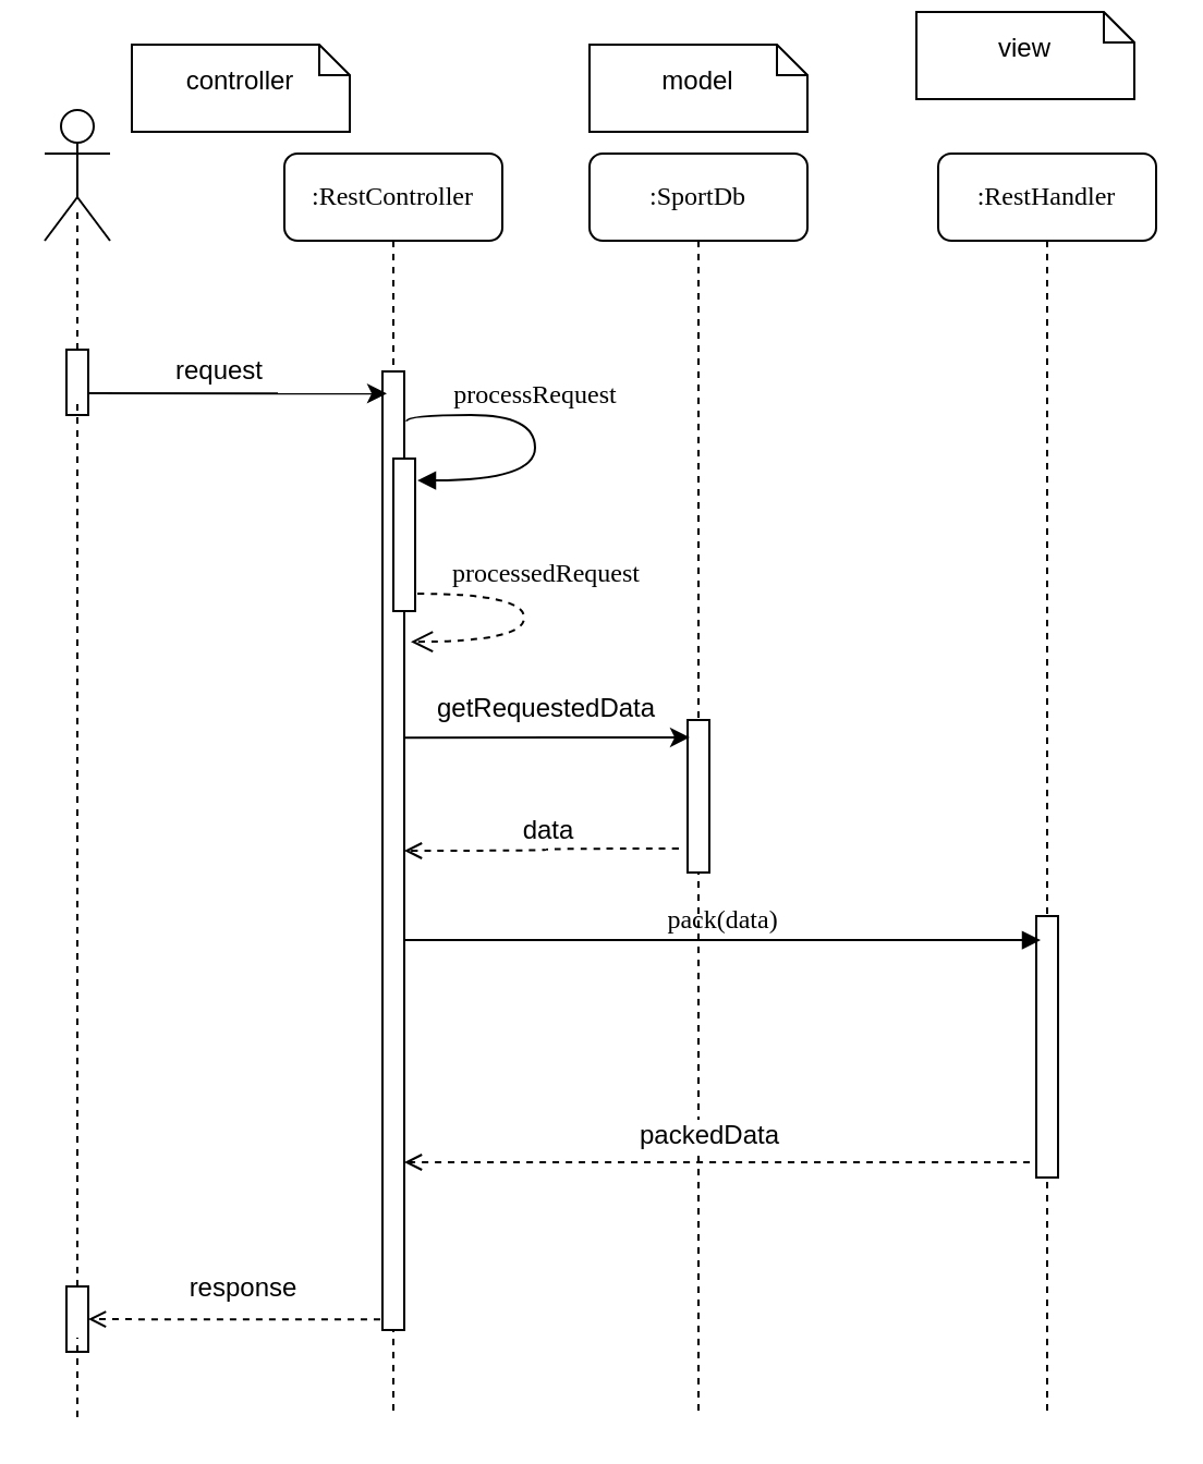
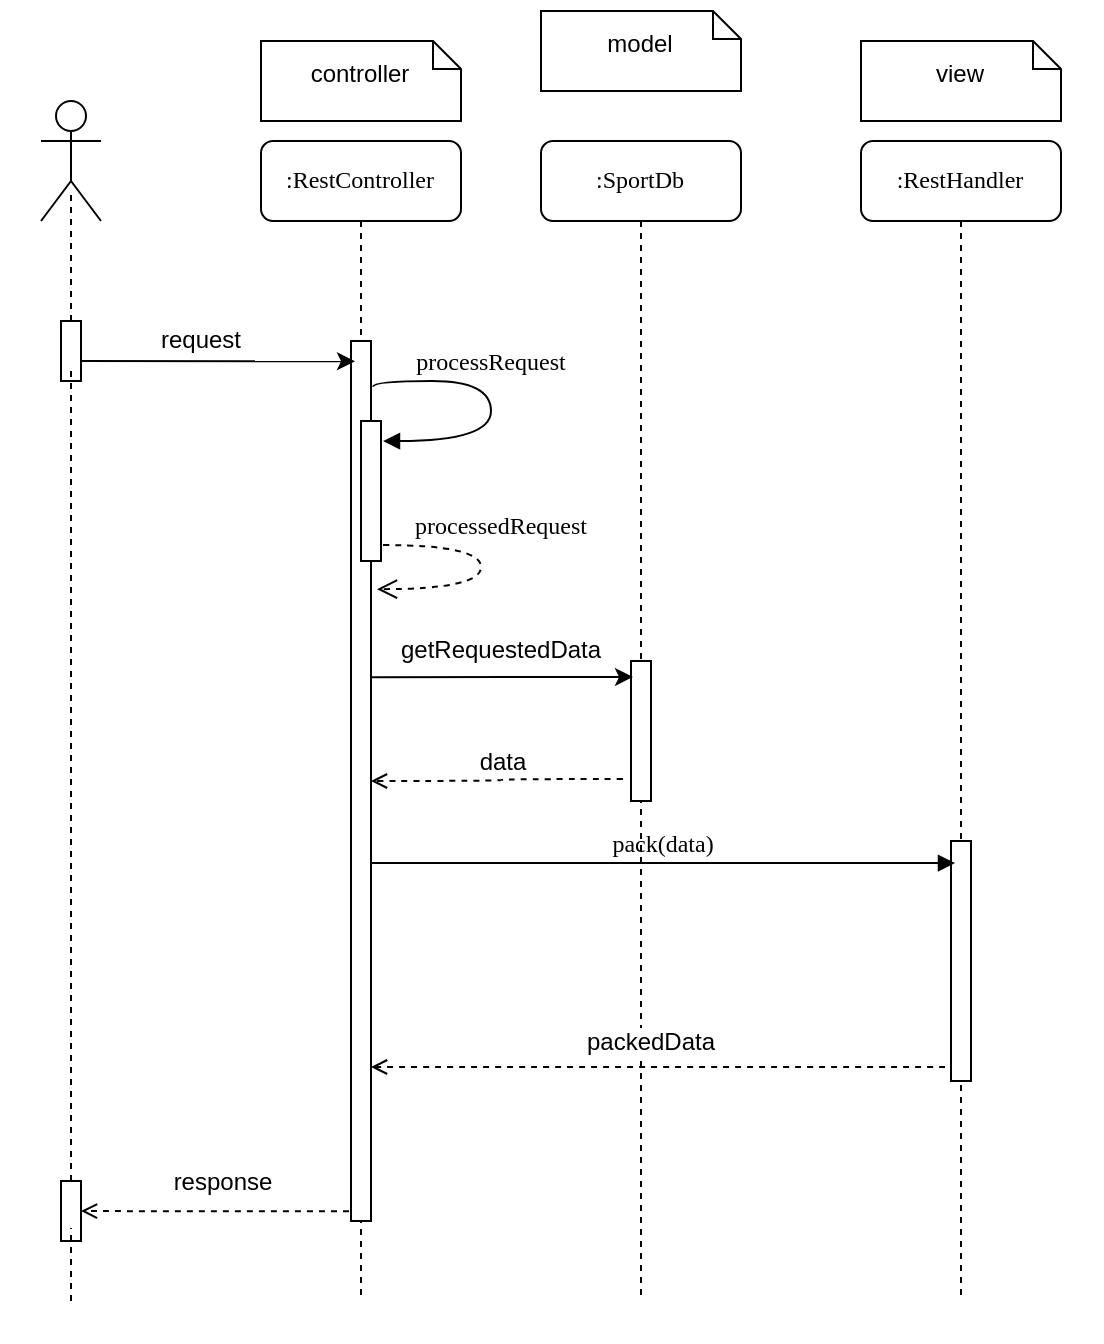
  <mxCell id="0" />
  <mxCell id="1" parent="0" />
  <mxCell id="2" value=":SportDb" style="shape=umlLifeline;perimeter=lifelinePerimeter;whiteSpace=wrap;html=1;container=1;collapsible=0;recursiveResize=0;outlineConnect=0;rounded=1;shadow=0;comic=0;labelBackgroundColor=none;strokeWidth=1;fontFamily=Verdana;fontSize=12;align=center;" parent="1" vertex="1"><mxGeometry x="270" y="70" width="100" height="580" as="geometry" /></mxCell>
  <mxCell id="3" value="" style="html=1;points=[];perimeter=orthogonalPerimeter;rounded=0;shadow=0;comic=0;labelBackgroundColor=none;strokeWidth=1;fontFamily=Verdana;fontSize=12;align=center;" parent="2" vertex="1"><mxGeometry x="45" y="260" width="10" height="70" as="geometry" /></mxCell>
  <mxCell id="4" value=":RestHandler" style="shape=umlLifeline;perimeter=lifelinePerimeter;whiteSpace=wrap;html=1;container=1;collapsible=0;recursiveResize=0;outlineConnect=0;rounded=1;shadow=0;comic=0;labelBackgroundColor=none;strokeWidth=1;fontFamily=Verdana;fontSize=12;align=center;" parent="1" vertex="1"><mxGeometry x="430" y="70" width="100" height="580" as="geometry" /></mxCell>
  <mxCell id="5" value="" style="html=1;points=[];perimeter=orthogonalPerimeter;rounded=0;shadow=0;comic=0;labelBackgroundColor=none;strokeWidth=1;fontFamily=Verdana;fontSize=12;align=center;" parent="4" vertex="1"><mxGeometry x="45" y="350" width="10" height="120" as="geometry" /></mxCell>
  <mxCell id="6" value=":RestController" style="shape=umlLifeline;perimeter=lifelinePerimeter;whiteSpace=wrap;html=1;container=1;collapsible=0;recursiveResize=0;outlineConnect=0;rounded=1;shadow=0;comic=0;labelBackgroundColor=none;strokeWidth=1;fontFamily=Verdana;fontSize=12;align=center;" parent="1" vertex="1"><mxGeometry x="130" y="70" width="100" height="580" as="geometry" /></mxCell>
  <mxCell id="7" value="" style="html=1;points=[];perimeter=orthogonalPerimeter;rounded=0;shadow=0;comic=0;labelBackgroundColor=none;strokeWidth=1;fontFamily=Verdana;fontSize=12;align=center;" parent="6" vertex="1"><mxGeometry x="45" y="100" width="10" height="440" as="geometry" /></mxCell>
  <mxCell id="8" value="pack(data)" style="html=1;verticalAlign=bottom;endArrow=block;labelBackgroundColor=none;fontFamily=Verdana;fontSize=12;entryX=0.2;entryY=0.092;entryDx=0;entryDy=0;entryPerimeter=0;" parent="1" source="7" target="5" edge="1"><mxGeometry relative="1" as="geometry"><mxPoint x="540" y="410" as="sourcePoint" /><mxPoint x="440" y="430" as="targetPoint" /></mxGeometry></mxCell>
  <mxCell id="9" value="" style="html=1;points=[];perimeter=orthogonalPerimeter;rounded=0;shadow=0;comic=0;labelBackgroundColor=none;strokeWidth=1;fontFamily=Verdana;fontSize=12;align=center;" vertex="1" parent="1"><mxGeometry x="180" y="210" width="10" height="70" as="geometry" /></mxCell>
  <mxCell id="10" value="processRequest" style="html=1;verticalAlign=bottom;endArrow=block;labelBackgroundColor=none;fontFamily=Verdana;fontSize=12;elbow=vertical;edgeStyle=orthogonalEdgeStyle;curved=1;entryX=1.1;entryY=0.143;entryPerimeter=0;entryDx=0;entryDy=0;exitX=1.1;exitY=0.052;exitDx=0;exitDy=0;exitPerimeter=0;" edge="1" parent="1" source="7" target="9"><mxGeometry x="-0.151" relative="1" as="geometry"><mxPoint x="200" y="200" as="sourcePoint" /><mxPoint x="195" y="228" as="targetPoint" /><Array as="points"><mxPoint x="186" y="190" /><mxPoint x="245" y="190" /><mxPoint x="245" y="220" /></Array><mxPoint as="offset" /></mxGeometry></mxCell>
  <mxCell id="11" value="processedRequest" style="html=1;verticalAlign=bottom;endArrow=open;dashed=1;endSize=8;labelBackgroundColor=none;fontFamily=Verdana;fontSize=12;edgeStyle=orthogonalEdgeStyle;elbow=vertical;exitX=1.1;exitY=0.886;exitDx=0;exitDy=0;exitPerimeter=0;curved=1;entryX=1.3;entryY=0.282;entryDx=0;entryDy=0;entryPerimeter=0;" edge="1" parent="1" source="9" target="7"><mxGeometry x="-0.203" y="10" relative="1" as="geometry"><mxPoint x="260" y="290" as="targetPoint" /><Array as="points"><mxPoint x="240" y="272" /><mxPoint x="240" y="294" /></Array><mxPoint x="310" y="320" as="sourcePoint" /><mxPoint as="offset" /></mxGeometry></mxCell>
  <mxCell id="12" style="edgeStyle=orthogonalEdgeStyle;curved=1;rounded=0;orthogonalLoop=1;jettySize=auto;html=1;entryX=0.1;entryY=0.114;entryDx=0;entryDy=0;entryPerimeter=0;exitX=1;exitY=0.382;exitDx=0;exitDy=0;exitPerimeter=0;" edge="1" parent="1" source="7" target="3"><mxGeometry relative="1" as="geometry" /></mxCell>
  <mxCell id="13" value="getRequestedData" style="text;html=1;align=center;verticalAlign=middle;resizable=0;points=[];;labelBackgroundColor=#ffffff;" vertex="1" connectable="0" parent="12"><mxGeometry x="0.252" y="-4" relative="1" as="geometry"><mxPoint x="-17" y="-17" as="offset" /></mxGeometry></mxCell>
  <mxCell id="14" style="edgeStyle=orthogonalEdgeStyle;curved=1;rounded=0;orthogonalLoop=1;jettySize=auto;html=1;exitX=-0.4;exitY=0.843;exitDx=0;exitDy=0;exitPerimeter=0;dashed=1;endArrow=open;endFill=0;" edge="1" parent="1" source="3" target="7"><mxGeometry relative="1" as="geometry" /></mxCell>
  <mxCell id="15" value="data" style="text;html=1;align=center;verticalAlign=middle;resizable=0;points=[];;labelBackgroundColor=#ffffff;" vertex="1" connectable="0" parent="14"><mxGeometry x="-0.024" y="16" relative="1" as="geometry"><mxPoint y="-26" as="offset" /></mxGeometry></mxCell>
  <mxCell id="16" style="edgeStyle=orthogonalEdgeStyle;curved=1;rounded=0;orthogonalLoop=1;jettySize=auto;html=1;entryX=1;entryY=0.825;entryDx=0;entryDy=0;entryPerimeter=0;dashed=1;endArrow=open;endFill=0;exitX=-0.3;exitY=0.942;exitDx=0;exitDy=0;exitPerimeter=0;" edge="1" parent="1" source="5" target="7"><mxGeometry relative="1" as="geometry" /></mxCell>
  <mxCell id="17" value="packedData" style="text;html=1;align=center;verticalAlign=middle;resizable=0;points=[];;labelBackgroundColor=#ffffff;" vertex="1" connectable="0" parent="16"><mxGeometry x="-0.129" y="4" relative="1" as="geometry"><mxPoint x="-22" y="-17" as="offset" /></mxGeometry></mxCell>
  <mxCell id="18" value="" style="shape=umlActor;verticalLabelPosition=bottom;labelBackgroundColor=#ffffff;verticalAlign=top;html=1;" vertex="1" parent="1"><mxGeometry x="20" y="50" width="30" height="60" as="geometry" /></mxCell>
  <mxCell id="19" value="" style="endArrow=none;dashed=1;html=1;entryX=0.5;entryY=0.783;entryDx=0;entryDy=0;entryPerimeter=0;" edge="1" parent="1" source="24" target="18"><mxGeometry width="50" height="50" relative="1" as="geometry"><mxPoint x="35" y="650" as="sourcePoint" /><mxPoint x="30" y="120" as="targetPoint" /></mxGeometry></mxCell>
  <mxCell id="20" value="" style="endArrow=classic;html=1;entryX=0.2;entryY=0.023;entryDx=0;entryDy=0;entryPerimeter=0;" edge="1" parent="1" target="7"><mxGeometry width="50" height="50" relative="1" as="geometry"><mxPoint x="40" y="180" as="sourcePoint" /><mxPoint x="120" y="150" as="targetPoint" /></mxGeometry></mxCell>
  <mxCell id="21" value="request" style="text;html=1;align=center;verticalAlign=middle;resizable=0;points=[];;labelBackgroundColor=#ffffff;" vertex="1" connectable="0" parent="20"><mxGeometry x="-0.182" relative="1" as="geometry"><mxPoint x="4" y="-10.05" as="offset" /></mxGeometry></mxCell>
  <mxCell id="22" style="edgeStyle=orthogonalEdgeStyle;curved=1;rounded=0;orthogonalLoop=1;jettySize=auto;html=1;endArrow=open;endFill=0;exitX=-0.1;exitY=0.989;exitDx=0;exitDy=0;exitPerimeter=0;dashed=1;" edge="1" parent="1" source="7"><mxGeometry relative="1" as="geometry"><mxPoint x="40" y="605" as="targetPoint" /></mxGeometry></mxCell>
  <mxCell id="23" value="response" style="text;html=1;align=center;verticalAlign=middle;resizable=0;points=[];;labelBackgroundColor=#ffffff;" vertex="1" connectable="0" parent="22"><mxGeometry x="-0.239" relative="1" as="geometry"><mxPoint x="-13" y="-15" as="offset" /></mxGeometry></mxCell>
  <mxCell id="24" value="" style="html=1;points=[];perimeter=orthogonalPerimeter;rounded=0;shadow=0;comic=0;labelBackgroundColor=none;strokeWidth=1;fontFamily=Verdana;fontSize=12;align=center;" vertex="1" parent="1"><mxGeometry x="30" y="160" width="10" height="30" as="geometry" /></mxCell>
  <mxCell id="25" value="" style="endArrow=none;dashed=1;html=1;entryX=0.5;entryY=0.783;entryDx=0;entryDy=0;entryPerimeter=0;" edge="1" parent="1" source="26" target="24"><mxGeometry width="50" height="50" relative="1" as="geometry"><mxPoint x="35" y="650" as="sourcePoint" /><mxPoint x="35" y="96.98" as="targetPoint" /></mxGeometry></mxCell>
  <mxCell id="26" value="" style="html=1;points=[];perimeter=orthogonalPerimeter;rounded=0;shadow=0;comic=0;labelBackgroundColor=none;strokeWidth=1;fontFamily=Verdana;fontSize=12;align=center;" vertex="1" parent="1"><mxGeometry x="30" y="590" width="10" height="30" as="geometry" /></mxCell>
  <mxCell id="27" value="" style="endArrow=none;dashed=1;html=1;entryX=0.5;entryY=0.783;entryDx=0;entryDy=0;entryPerimeter=0;" edge="1" parent="1" target="26"><mxGeometry width="50" height="50" relative="1" as="geometry"><mxPoint x="35" y="650" as="sourcePoint" /><mxPoint x="35" y="183.49" as="targetPoint" /></mxGeometry></mxCell>
- <mxCell id="28" value="controller" style="shape=note;whiteSpace=wrap;html=1;size=14;verticalAlign=middle;align=center;spacingTop=-6;" vertex="1" parent="1"><mxGeometry x="60" y="20" width="100" height="40" as="geometry" /></mxCell>
- <mxCell id="29" value="model" style="shape=note;whiteSpace=wrap;html=1;size=14;verticalAlign=middle;align=center;spacingTop=-6;" vertex="1" parent="1"><mxGeometry x="270" y="20" width="100" height="40" as="geometry" /></mxCell>
- <mxCell id="30" value="view" style="shape=note;whiteSpace=wrap;html=1;size=14;verticalAlign=middle;align=center;spacingTop=-6;" vertex="1" parent="1"><mxGeometry x="420" y="5" width="100" height="40" as="geometry" /></mxCell>
+ <mxCell id="28" value="controller" style="shape=note;whiteSpace=wrap;html=1;size=14;verticalAlign=middle;align=center;spacingTop=-6;" vertex="1" parent="1"><mxGeometry x="130" y="20" width="100" height="40" as="geometry" /></mxCell>
+ <mxCell id="29" value="model" style="shape=note;whiteSpace=wrap;html=1;size=14;verticalAlign=middle;align=center;spacingTop=-6;" vertex="1" parent="1"><mxGeometry x="270" y="5" width="100" height="40" as="geometry" /></mxCell>
+ <mxCell id="30" value="view" style="shape=note;whiteSpace=wrap;html=1;size=14;verticalAlign=middle;align=center;spacingTop=-6;" vertex="1" parent="1"><mxGeometry x="430" y="20" width="100" height="40" as="geometry" /></mxCell>
